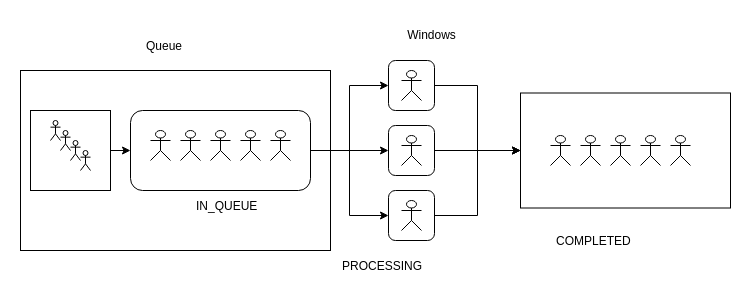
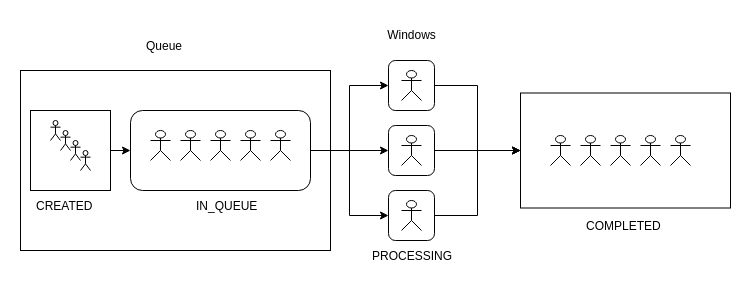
  <mxCell id="0" />
  <mxCell id="1" parent="0" />
  <mxCell id="2" value="" style="shape=umlActor;verticalLabelPosition=bottom;verticalAlign=top;html=1;outlineConnect=0;" vertex="1" parent="1"><mxGeometry x="50" y="120" width="10" height="20" as="geometry" /></mxCell>
  <mxCell id="3" value="" style="shape=umlActor;verticalLabelPosition=bottom;verticalAlign=top;html=1;outlineConnect=0;" vertex="1" parent="1"><mxGeometry x="60" y="130" width="10" height="20" as="geometry" /></mxCell>
  <mxCell id="4" value="" style="shape=umlActor;verticalLabelPosition=bottom;verticalAlign=top;html=1;outlineConnect=0;" vertex="1" parent="1"><mxGeometry x="70" y="140" width="10" height="20" as="geometry" /></mxCell>
  <mxCell id="5" value="" style="shape=umlActor;verticalLabelPosition=bottom;verticalAlign=top;html=1;outlineConnect=0;" vertex="1" parent="1"><mxGeometry x="80" y="150" width="10" height="20" as="geometry" /></mxCell>
+ <mxCell id="6" value="CREATED" style="text;strokeColor=none;fillColor=none;align=left;verticalAlign=middle;spacingLeft=4;spacingRight=4;overflow=hidden;points=[[0,0.5],[1,0.5]];portConstraint=eastwest;rotatable=0;" vertex="1" parent="1"><mxGeometry x="30" y="190" width="80" height="30" as="geometry" /></mxCell>
  <mxCell id="7" style="edgeStyle=orthogonalEdgeStyle;rounded=0;orthogonalLoop=1;jettySize=auto;html=1;exitX=1;exitY=0.5;exitDx=0;exitDy=0;entryX=0;entryY=0.5;entryDx=0;entryDy=0;" edge="1" parent="1" source="8" target="12"><mxGeometry relative="1" as="geometry" /></mxCell>
  <mxCell id="8" value="" style="whiteSpace=wrap;html=1;aspect=fixed;fillColor=none;" vertex="1" parent="1"><mxGeometry x="30" y="110" width="80" height="80" as="geometry" /></mxCell>
  <mxCell id="9" style="edgeStyle=orthogonalEdgeStyle;rounded=0;orthogonalLoop=1;jettySize=auto;html=1;exitX=1;exitY=0.5;exitDx=0;exitDy=0;entryX=0;entryY=0.5;entryDx=0;entryDy=0;" edge="1" parent="1" source="12" target="20"><mxGeometry relative="1" as="geometry" /></mxCell>
  <mxCell id="10" style="edgeStyle=orthogonalEdgeStyle;rounded=0;orthogonalLoop=1;jettySize=auto;html=1;exitX=1;exitY=0.5;exitDx=0;exitDy=0;entryX=0;entryY=0.5;entryDx=0;entryDy=0;" edge="1" parent="1" source="12" target="24"><mxGeometry relative="1" as="geometry" /></mxCell>
  <mxCell id="11" style="edgeStyle=orthogonalEdgeStyle;rounded=0;orthogonalLoop=1;jettySize=auto;html=1;exitX=1;exitY=0.5;exitDx=0;exitDy=0;entryX=0;entryY=0.5;entryDx=0;entryDy=0;" edge="1" parent="1" source="12" target="27"><mxGeometry relative="1" as="geometry" /></mxCell>
  <mxCell id="12" value="" style="rounded=1;whiteSpace=wrap;html=1;fillColor=none;" vertex="1" parent="1"><mxGeometry x="130" y="110" width="180" height="80" as="geometry" /></mxCell>
  <mxCell id="13" value="IN_QUEUE" style="text;strokeColor=none;fillColor=none;align=left;verticalAlign=middle;spacingLeft=4;spacingRight=4;overflow=hidden;points=[[0,0.5],[1,0.5]];portConstraint=eastwest;rotatable=0;" vertex="1" parent="1"><mxGeometry x="190" y="190" width="80" height="30" as="geometry" /></mxCell>
  <mxCell id="14" value="" style="shape=umlActor;verticalLabelPosition=bottom;verticalAlign=top;html=1;outlineConnect=0;fillColor=none;" vertex="1" parent="1"><mxGeometry x="150" y="130" width="20" height="30" as="geometry" /></mxCell>
  <mxCell id="15" value="" style="shape=umlActor;verticalLabelPosition=bottom;verticalAlign=top;html=1;outlineConnect=0;fillColor=none;" vertex="1" parent="1"><mxGeometry x="180" y="130" width="20" height="30" as="geometry" /></mxCell>
  <mxCell id="16" value="" style="shape=umlActor;verticalLabelPosition=bottom;verticalAlign=top;html=1;outlineConnect=0;fillColor=none;" vertex="1" parent="1"><mxGeometry x="210" y="130" width="20" height="30" as="geometry" /></mxCell>
  <mxCell id="17" value="" style="shape=umlActor;verticalLabelPosition=bottom;verticalAlign=top;html=1;outlineConnect=0;fillColor=none;" vertex="1" parent="1"><mxGeometry x="240" y="130" width="20" height="30" as="geometry" /></mxCell>
  <mxCell id="18" value="" style="shape=umlActor;verticalLabelPosition=bottom;verticalAlign=top;html=1;outlineConnect=0;fillColor=none;" vertex="1" parent="1"><mxGeometry x="270" y="130" width="20" height="30" as="geometry" /></mxCell>
  <mxCell id="19" style="edgeStyle=orthogonalEdgeStyle;rounded=0;orthogonalLoop=1;jettySize=auto;html=1;exitX=1;exitY=0.5;exitDx=0;exitDy=0;entryX=0;entryY=0.5;entryDx=0;entryDy=0;" edge="1" parent="1" source="20" target="34"><mxGeometry relative="1" as="geometry" /></mxCell>
  <mxCell id="20" value="" style="rounded=1;whiteSpace=wrap;html=1;fillColor=none;" vertex="1" parent="1"><mxGeometry x="388" y="60" width="46" height="50" as="geometry" /></mxCell>
- <mxCell id="21" value="Windows" style="text;html=1;strokeColor=none;fillColor=none;align=center;verticalAlign=middle;whiteSpace=wrap;rounded=0;" vertex="1" parent="1"><mxGeometry x="401.5" y="20" width="59" height="30" as="geometry" /></mxCell>
+ <mxCell id="21" value="Windows" style="text;html=1;strokeColor=none;fillColor=none;align=center;verticalAlign=middle;whiteSpace=wrap;rounded=0;" vertex="1" parent="1"><mxGeometry x="381.5" y="20" width="59" height="30" as="geometry" /></mxCell>
  <mxCell id="22" value="" style="shape=umlActor;verticalLabelPosition=bottom;verticalAlign=top;html=1;outlineConnect=0;fillColor=none;" vertex="1" parent="1"><mxGeometry x="401" y="70" width="20" height="30" as="geometry" /></mxCell>
  <mxCell id="23" style="edgeStyle=orthogonalEdgeStyle;rounded=0;orthogonalLoop=1;jettySize=auto;html=1;exitX=1;exitY=0.5;exitDx=0;exitDy=0;entryX=0;entryY=0.5;entryDx=0;entryDy=0;" edge="1" parent="1" source="24" target="34"><mxGeometry relative="1" as="geometry" /></mxCell>
  <mxCell id="24" value="" style="rounded=1;whiteSpace=wrap;html=1;fillColor=none;" vertex="1" parent="1"><mxGeometry x="388" y="125" width="46" height="50" as="geometry" /></mxCell>
  <mxCell id="25" value="" style="shape=umlActor;verticalLabelPosition=bottom;verticalAlign=top;html=1;outlineConnect=0;fillColor=none;" vertex="1" parent="1"><mxGeometry x="401" y="135" width="20" height="30" as="geometry" /></mxCell>
  <mxCell id="26" style="edgeStyle=orthogonalEdgeStyle;rounded=0;orthogonalLoop=1;jettySize=auto;html=1;exitX=1;exitY=0.5;exitDx=0;exitDy=0;entryX=0;entryY=0.5;entryDx=0;entryDy=0;" edge="1" parent="1" source="27" target="34"><mxGeometry relative="1" as="geometry" /></mxCell>
  <mxCell id="27" value="" style="rounded=1;whiteSpace=wrap;html=1;fillColor=none;" vertex="1" parent="1"><mxGeometry x="388" y="190" width="46" height="50" as="geometry" /></mxCell>
  <mxCell id="28" value="" style="shape=umlActor;verticalLabelPosition=bottom;verticalAlign=top;html=1;outlineConnect=0;fillColor=none;" vertex="1" parent="1"><mxGeometry x="401" y="200" width="20" height="30" as="geometry" /></mxCell>
  <mxCell id="29" value="" style="shape=umlActor;verticalLabelPosition=bottom;verticalAlign=top;html=1;outlineConnect=0;fillColor=none;" vertex="1" parent="1"><mxGeometry x="550" y="135" width="20" height="30" as="geometry" /></mxCell>
  <mxCell id="30" value="" style="shape=umlActor;verticalLabelPosition=bottom;verticalAlign=top;html=1;outlineConnect=0;fillColor=none;" vertex="1" parent="1"><mxGeometry x="580" y="135" width="20" height="30" as="geometry" /></mxCell>
  <mxCell id="31" value="" style="shape=umlActor;verticalLabelPosition=bottom;verticalAlign=top;html=1;outlineConnect=0;fillColor=none;" vertex="1" parent="1"><mxGeometry x="610" y="135" width="20" height="30" as="geometry" /></mxCell>
  <mxCell id="32" value="" style="shape=umlActor;verticalLabelPosition=bottom;verticalAlign=top;html=1;outlineConnect=0;fillColor=none;" vertex="1" parent="1"><mxGeometry x="640" y="135" width="20" height="30" as="geometry" /></mxCell>
  <mxCell id="33" value="" style="shape=umlActor;verticalLabelPosition=bottom;verticalAlign=top;html=1;outlineConnect=0;fillColor=none;" vertex="1" parent="1"><mxGeometry x="670" y="135" width="20" height="30" as="geometry" /></mxCell>
  <mxCell id="34" value="" style="rounded=0;whiteSpace=wrap;html=1;fillColor=none;" vertex="1" parent="1"><mxGeometry x="520" y="92.5" width="210" height="115" as="geometry" /></mxCell>
- <mxCell id="35" value="COMPLETED" style="text;strokeColor=none;fillColor=none;align=left;verticalAlign=middle;spacingLeft=4;spacingRight=4;overflow=hidden;points=[[0,0.5],[1,0.5]];portConstraint=eastwest;rotatable=0;" vertex="1" parent="1"><mxGeometry x="550" y="225" width="90" height="30" as="geometry" /></mxCell>
- <mxCell id="36" value="PROCESSING" style="text;strokeColor=none;fillColor=none;align=left;verticalAlign=middle;spacingLeft=4;spacingRight=4;overflow=hidden;points=[[0,0.5],[1,0.5]];portConstraint=eastwest;rotatable=0;" vertex="1" parent="1"><mxGeometry x="336" y="250" width="90" height="30" as="geometry" /></mxCell>
+ <mxCell id="35" value="COMPLETED" style="text;strokeColor=none;fillColor=none;align=left;verticalAlign=middle;spacingLeft=4;spacingRight=4;overflow=hidden;points=[[0,0.5],[1,0.5]];portConstraint=eastwest;rotatable=0;" vertex="1" parent="1"><mxGeometry x="580" y="210" width="90" height="30" as="geometry" /></mxCell>
+ <mxCell id="36" value="PROCESSING" style="text;strokeColor=none;fillColor=none;align=left;verticalAlign=middle;spacingLeft=4;spacingRight=4;overflow=hidden;points=[[0,0.5],[1,0.5]];portConstraint=eastwest;rotatable=0;" vertex="1" parent="1"><mxGeometry x="366" y="240" width="90" height="30" as="geometry" /></mxCell>
  <mxCell id="37" value="" style="rounded=0;whiteSpace=wrap;html=1;fillColor=none;" vertex="1" parent="1"><mxGeometry y="70" width="310" height="180" as="geometry" x="20" /></mxCell>
  <mxCell id="38" value="Queue" style="text;strokeColor=none;fillColor=none;align=left;verticalAlign=middle;spacingLeft=4;spacingRight=4;overflow=hidden;points=[[0,0.5],[1,0.5]];portConstraint=eastwest;rotatable=0;" vertex="1" parent="1"><mxGeometry x="140" y="30" width="90" height="30" as="geometry" /></mxCell>
